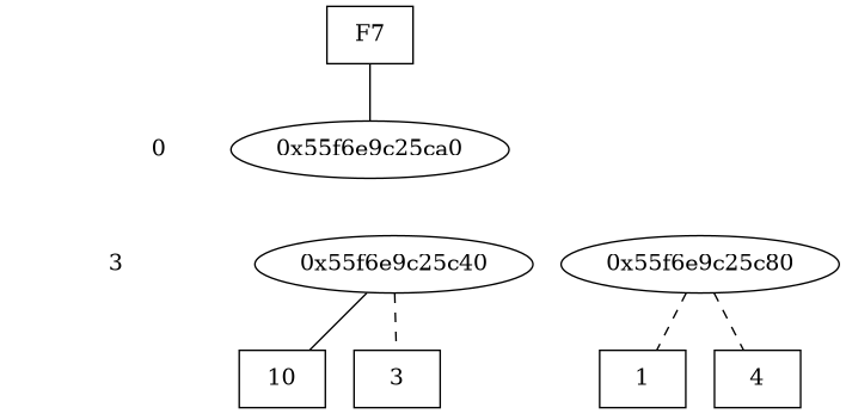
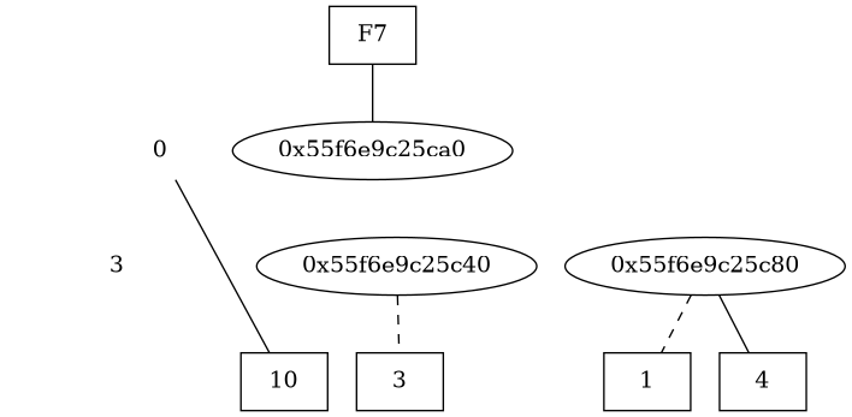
  digraph {
    node [shape=box]
    edge [dir=none]
    "CONST NODES" [shape=plaintext style=invis]
    " 0 " [shape=plaintext]
    " 3 " [shape=plaintext]
    n4 [label=F7]
    "0x55f6e9c25ca0" [shape=""]
    "0x55f6e9c25c40" [shape=""]
    "0x55f6e9c25c80" [shape=""]
    n8 [label=1]
    n9 [label=10]
    n10 [label=4]
    n11 [label=3]
    subgraph sub_1 {
      "CONST NODES"
      " 0 "
      " 3 "
    }
    subgraph sub_2 {
      rank=same
      n4
    }
    subgraph sub_3 {
      rank=same
      " 0 "
      "0x55f6e9c25ca0"
    }
    subgraph sub_4 {
      rank=same
      " 3 "
      "0x55f6e9c25c40"
      "0x55f6e9c25c80"
    }
    subgraph sub_5 {
      rank=same
      "CONST NODES"
      subgraph sub_6 {
        rank=same
        n8
        n9
        n10
        n11
      }
    }
    " 0 " -> " 3 " [style=invis]
    " 3 " -> "CONST NODES" [style=invis]
    n4 -> "0x55f6e9c25ca0" [style=solid]
-   "0x55f6e9c25c40" -> n9
+   " 0 " -> n9
    "0x55f6e9c25c40" -> n11 [style=dashed]
    "0x55f6e9c25c80" -> n8 [style=dashed]
-   "0x55f6e9c25c80" -> n10 [style=dashed]
+   "0x55f6e9c25c80" -> n10
  }
